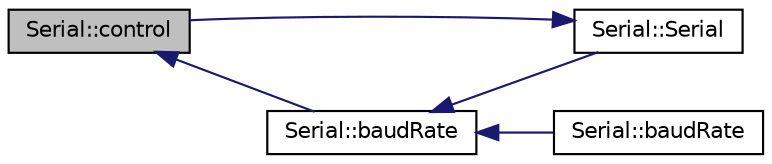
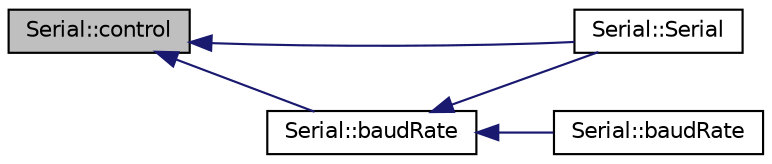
  digraph {
    rankdir=LR
    node [color=black fontname=Helvetica fontsize=10 shape=record]
    edge [color=midnightblue dir=back fontname=Helvetica fontsize=10 labelfontname=Helvetica labelfontsize=10 style=solid]
    n1 [fillcolor=grey75 fontcolor=black height=0.2 label="Serial::control" style=filled width=0.4]
    n2 [height=0.2 label="Serial::Serial" width=0.4]
    n3 [height=0.2 label="Serial::baudRate" width=0.4]
    n4 [height=0.2 label="Serial::baudRate" width=0.4]
-   n2 -> n1
+   n1 -> n2
    n1 -> n3
    n3 -> n2
    n3 -> n4
  }
